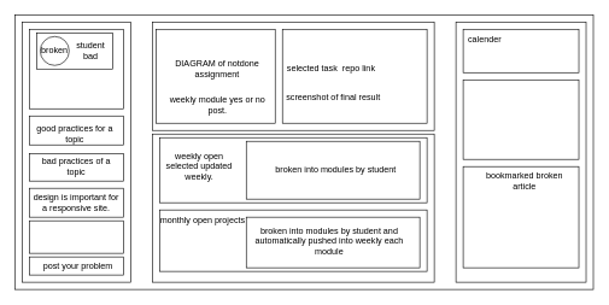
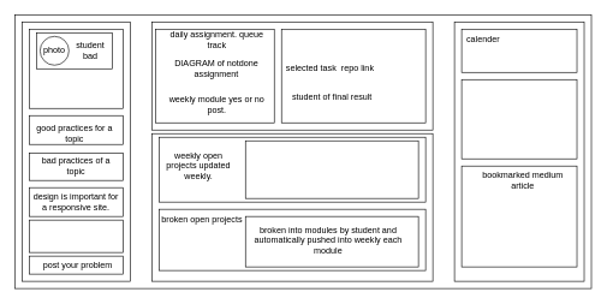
  <mxCell id="0" />
  <mxCell id="1" parent="0" />
  <mxCell id="2" value="" style="rounded=0;whiteSpace=wrap;html=1;" vertex="1" parent="1"><mxGeometry x="20" y="20" width="800" height="380" as="geometry" /></mxCell>
  <mxCell id="3" value="" style="rounded=0;whiteSpace=wrap;html=1;" vertex="1" parent="1"><mxGeometry x="30" y="30" width="150" height="360" as="geometry" /></mxCell>
  <mxCell id="4" value="" style="rounded=0;whiteSpace=wrap;html=1;" vertex="1" parent="1"><mxGeometry x="210" y="30" width="390" height="150" as="geometry" /></mxCell>
  <mxCell id="5" value="" style="rounded=0;whiteSpace=wrap;html=1;" vertex="1" parent="1"><mxGeometry x="630" y="30" width="180" height="360" as="geometry" /></mxCell>
  <mxCell id="6" value="" style="rounded=0;whiteSpace=wrap;html=1;" vertex="1" parent="1"><mxGeometry x="210" y="185" width="390" height="205" as="geometry" /></mxCell>
  <mxCell id="7" value="" style="rounded=0;whiteSpace=wrap;html=1;" vertex="1" parent="1"><mxGeometry x="640" y="40" width="160" height="60" as="geometry" /></mxCell>
  <mxCell id="8" value="calender" style="text;html=1;strokeColor=none;fillColor=none;align=center;verticalAlign=middle;whiteSpace=wrap;rounded=0;" vertex="1" parent="1"><mxGeometry x="640" y="40" width="60" height="30" as="geometry" /></mxCell>
  <mxCell id="9" value="" style="rounded=0;whiteSpace=wrap;html=1;" vertex="1" parent="1"><mxGeometry x="640" y="110" width="160" height="110" as="geometry" /></mxCell>
  <mxCell id="10" value="" style="rounded=0;whiteSpace=wrap;html=1;" vertex="1" parent="1"><mxGeometry x="220" y="190" width="370" height="90" as="geometry" /></mxCell>
- <mxCell id="11" value="weekly open selected updated weekly." style="text;html=1;strokeColor=none;fillColor=none;align=center;verticalAlign=middle;whiteSpace=wrap;rounded=0;" vertex="1" parent="1"><mxGeometry x="220" y="190" width="110" height="80" as="geometry" /></mxCell>
+ <mxCell id="11" value="weekly open projects updated weekly." style="text;html=1;strokeColor=none;fillColor=none;align=center;verticalAlign=middle;whiteSpace=wrap;rounded=0;" vertex="1" parent="1"><mxGeometry x="220" y="190" width="110" height="80" as="geometry" /></mxCell>
  <mxCell id="12" value="" style="rounded=0;whiteSpace=wrap;html=1;" vertex="1" parent="1"><mxGeometry x="220" y="290" width="370" height="85" as="geometry" /></mxCell>
- <mxCell id="13" value="monthly open projects" style="text;html=1;strokeColor=none;fillColor=none;align=center;verticalAlign=middle;whiteSpace=wrap;rounded=0;" vertex="1" parent="1"><mxGeometry x="220" y="290" width="120" height="30" as="geometry" /></mxCell>
+ <mxCell id="13" value="broken open projects" style="text;html=1;strokeColor=none;fillColor=none;align=center;verticalAlign=middle;whiteSpace=wrap;rounded=0;" vertex="1" parent="1"><mxGeometry x="220" y="290" width="120" height="30" as="geometry" /></mxCell>
  <mxCell id="14" value="" style="rounded=0;whiteSpace=wrap;html=1;" vertex="1" parent="1"><mxGeometry x="340" y="195" width="240" height="80" as="geometry" /></mxCell>
  <mxCell id="15" value="" style="rounded=0;whiteSpace=wrap;html=1;" vertex="1" parent="1"><mxGeometry x="340" y="300" width="240" height="70" as="geometry" /></mxCell>
  <mxCell id="16" value="" style="rounded=0;whiteSpace=wrap;html=1;" vertex="1" parent="1"><mxGeometry x="215" y="40" width="165" height="130" as="geometry" /></mxCell>
+ <mxCell id="17" value="daily assignment. queue track" style="text;html=1;strokeColor=none;fillColor=none;align=center;verticalAlign=middle;whiteSpace=wrap;rounded=0;" vertex="1" parent="1"><mxGeometry x="221" y="40" width="159" height="30" as="geometry" /></mxCell>
  <mxCell id="18" value="" style="rounded=0;whiteSpace=wrap;html=1;" vertex="1" parent="1"><mxGeometry x="390" y="40" width="200" height="130" as="geometry" /></mxCell>
  <mxCell id="19" value="selected task&amp;nbsp; repo link" style="text;html=1;strokeColor=none;fillColor=none;align=center;verticalAlign=middle;whiteSpace=wrap;rounded=0;" vertex="1" parent="1"><mxGeometry x="350" y="80" width="215" height="30" as="geometry" /></mxCell>
- <mxCell id="20" value="screenshot of final result" style="text;html=1;strokeColor=none;fillColor=none;align=center;verticalAlign=middle;whiteSpace=wrap;rounded=0;" vertex="1" parent="1"><mxGeometry x="362.5" y="120" width="195" height="30" as="geometry" /></mxCell>
+ <mxCell id="20" value="student of final result" style="text;html=1;strokeColor=none;fillColor=none;align=center;verticalAlign=middle;whiteSpace=wrap;rounded=0;" vertex="1" parent="1"><mxGeometry x="362.5" y="120" width="195" height="30" as="geometry" /></mxCell>
  <mxCell id="21" value="DIAGRAM of notdone assignment" style="text;html=1;strokeColor=none;fillColor=none;align=center;verticalAlign=middle;whiteSpace=wrap;rounded=0;" vertex="1" parent="1"><mxGeometry x="210" y="80" width="180" height="30" as="geometry" /></mxCell>
- <mxCell id="22" value="broken into modules by student" style="text;html=1;strokeColor=none;fillColor=none;align=center;verticalAlign=middle;whiteSpace=wrap;rounded=0;" vertex="1" parent="1"><mxGeometry x="370" y="220" width="187.5" height="30" as="geometry" /></mxCell>
  <mxCell id="23" value="broken into modules by student and automatically pushed into weekly each module" style="text;html=1;strokeColor=none;fillColor=none;align=center;verticalAlign=middle;whiteSpace=wrap;rounded=0;" vertex="1" parent="1"><mxGeometry x="340" y="317.5" width="230" height="30" as="geometry" /></mxCell>
  <mxCell id="24" value="" style="rounded=0;whiteSpace=wrap;html=1;" vertex="1" parent="1"><mxGeometry x="40" y="160" width="130" height="40" as="geometry" /></mxCell>
  <mxCell id="25" value="good practices for a topic" style="text;html=1;strokeColor=none;fillColor=none;align=center;verticalAlign=middle;whiteSpace=wrap;rounded=0;" vertex="1" parent="1"><mxGeometry x="47.5" y="170" width="110" height="30" as="geometry" /></mxCell>
  <mxCell id="26" value="" style="rounded=0;whiteSpace=wrap;html=1;" vertex="1" parent="1"><mxGeometry x="40" y="212.5" width="130" height="37.5" as="geometry" /></mxCell>
  <mxCell id="27" value="bad practices of a topic" style="text;html=1;strokeColor=none;fillColor=none;align=center;verticalAlign=middle;whiteSpace=wrap;rounded=0;" vertex="1" parent="1"><mxGeometry x="50" y="220" width="110" height="20" as="geometry" /></mxCell>
  <mxCell id="28" value="weekly module yes or no post." style="text;html=1;strokeColor=none;fillColor=none;align=center;verticalAlign=middle;whiteSpace=wrap;rounded=0;" vertex="1" parent="1"><mxGeometry x="221" y="130" width="159" height="30" as="geometry" /></mxCell>
  <mxCell id="29" value="" style="rounded=0;whiteSpace=wrap;html=1;" vertex="1" parent="1"><mxGeometry x="40" y="40" width="130" height="110" as="geometry" /></mxCell>
  <mxCell id="30" value="" style="rounded=0;whiteSpace=wrap;html=1;" vertex="1" parent="1"><mxGeometry x="50" y="45" width="105" height="50" as="geometry" /></mxCell>
  <mxCell id="31" value="student bad" style="text;html=1;strokeColor=none;fillColor=none;align=center;verticalAlign=middle;whiteSpace=wrap;rounded=0;" vertex="1" parent="1"><mxGeometry x="95" y="55" width="60" height="30" as="geometry" /></mxCell>
  <mxCell id="32" value="" style="ellipse;whiteSpace=wrap;html=1;aspect=fixed;" vertex="1" parent="1"><mxGeometry x="55" y="50" width="40" height="40" as="geometry" /></mxCell>
- <mxCell id="33" value="broken" style="text;html=1;strokeColor=none;fillColor=none;align=center;verticalAlign=middle;whiteSpace=wrap;rounded=0;" vertex="1" parent="1"><mxGeometry x="45" y="55" width="60" height="30" as="geometry" /></mxCell>
+ <mxCell id="33" value="photo" style="text;html=1;strokeColor=none;fillColor=none;align=center;verticalAlign=middle;whiteSpace=wrap;rounded=0;" vertex="1" parent="1"><mxGeometry x="45" y="55" width="60" height="30" as="geometry" /></mxCell>
  <mxCell id="34" value="" style="rounded=0;whiteSpace=wrap;html=1;" vertex="1" parent="1"><mxGeometry x="40" y="260" width="130" height="40" as="geometry" /></mxCell>
  <mxCell id="35" value="design is important for a responsive site." style="text;html=1;strokeColor=none;fillColor=none;align=center;verticalAlign=middle;whiteSpace=wrap;rounded=0;" vertex="1" parent="1"><mxGeometry x="40" y="265" width="130" height="30" as="geometry" /></mxCell>
  <mxCell id="36" value="" style="rounded=0;whiteSpace=wrap;html=1;" vertex="1" parent="1"><mxGeometry x="40" y="305" width="130" height="45" as="geometry" /></mxCell>
  <mxCell id="37" value="" style="rounded=0;whiteSpace=wrap;html=1;" vertex="1" parent="1"><mxGeometry x="40" y="355" width="130" height="25" as="geometry" /></mxCell>
  <mxCell id="38" value="post your problem" style="text;html=1;strokeColor=none;fillColor=none;align=center;verticalAlign=middle;whiteSpace=wrap;rounded=0;" vertex="1" parent="1"><mxGeometry x="55" y="352.5" width="105" height="30" as="geometry" /></mxCell>
  <mxCell id="39" value="" style="rounded=0;whiteSpace=wrap;html=1;" vertex="1" parent="1"><mxGeometry x="640" y="230" width="160" height="140" as="geometry" /></mxCell>
- <mxCell id="40" value="bookmarked broken article" style="text;html=1;strokeColor=none;fillColor=none;align=center;verticalAlign=middle;whiteSpace=wrap;rounded=0;" vertex="1" parent="1"><mxGeometry x="660" y="235" width="130" height="30" as="geometry" /></mxCell>
+ <mxCell id="40" value="bookmarked medium article" style="text;html=1;strokeColor=none;fillColor=none;align=center;verticalAlign=middle;whiteSpace=wrap;rounded=0;" vertex="1" parent="1"><mxGeometry x="660" y="235" width="130" height="30" as="geometry" /></mxCell>
